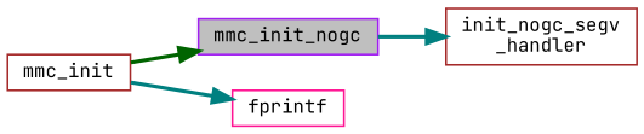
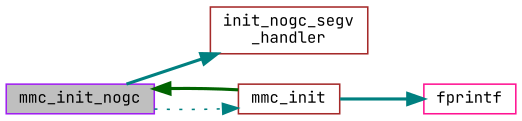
  digraph {
    fontname="JetBrains Mono"
    rankdir=LR
    node [color=brown fillcolor=white fontname="JetBrains Mono" fontsize=10 shape=record style=filled]
    edge [color=teal fontname="JetBrains Mono" fontsize=10 labelfontname=Helvetica labelfontsize=10 style=bold]
    n1 [color=purple fillcolor=grey75 fontcolor=black height=0.2 label=mmc_init_nogc width=0.4]
    n2 [height=0.2 label="init_nogc_segv\l_handler" width=0.4]
    n3 [height=0.2 label=mmc_init width=0.4]
    n4 [color=deeppink height=0.2 label=fprintf width=0.4]
    n1 -> n2
+   n1 -> n3 [style=dotted]
    n3 -> n1 [color=darkgreen]
    n3 -> n4
  }
